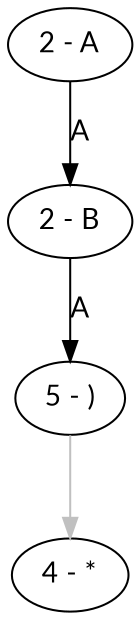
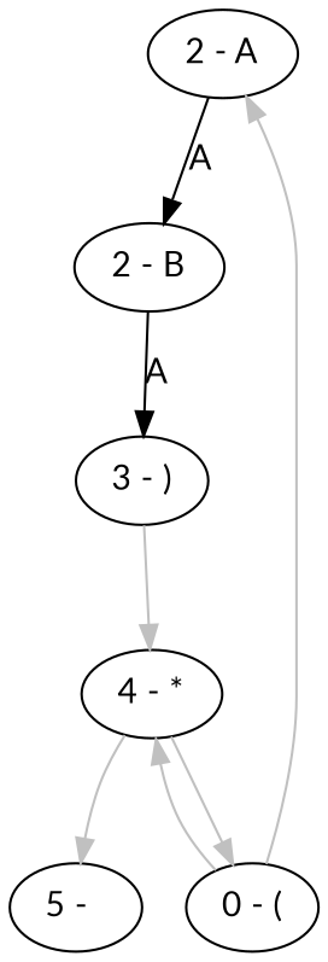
  digraph {
    fontname=Lato
    node [fontname=Lato]
    edge [fontname=Lato color=grey]
    n1 [label="2 - A"]
+   "0 - ("
    "4 - *"
    "2 - B"
-   "3 - )" [label="5 - )"]
+   "5 -  "
+   "3 - )"
    n1 -> "2 - B" [label=A color=""]
+   "0 - (" -> n1 [label=" "]
+   "0 - (" -> "4 - *" [label=" "]
+   "4 - *" -> "0 - (" [label=" "]
+   "4 - *" -> "5 -  " [label=" "]
    "2 - B" -> "3 - )" [label=A color=""]
    "3 - )" -> "4 - *" [label=" "]
  }
